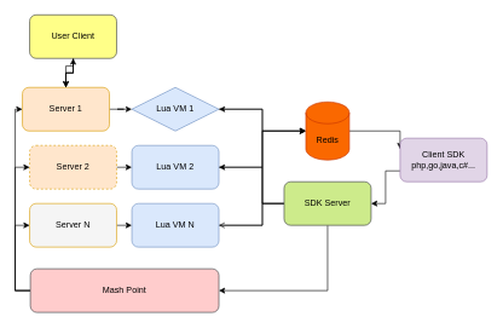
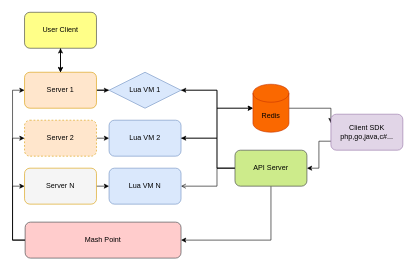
  <mxCell id="0" />
  <mxCell id="1" parent="0" />
  <mxCell id="2" style="edgeStyle=orthogonalEdgeStyle;rounded=0;orthogonalLoop=1;jettySize=auto;html=1;exitX=1;exitY=0.5;exitDx=0;exitDy=0;" parent="1" source="5" target="7" edge="1"><mxGeometry relative="1" as="geometry" /></mxCell>
  <mxCell id="3" style="edgeStyle=orthogonalEdgeStyle;rounded=0;orthogonalLoop=1;jettySize=auto;html=1;" parent="1" source="5" edge="1"><mxGeometry relative="1" as="geometry"><mxPoint x="100" y="60" as="targetPoint" /></mxGeometry></mxCell>
  <mxCell id="4" style="edgeStyle=orthogonalEdgeStyle;rounded=0;orthogonalLoop=1;jettySize=auto;html=1;entryX=0.5;entryY=1;entryDx=0;entryDy=0;" parent="1" source="5" target="31" edge="1"><mxGeometry relative="1" as="geometry" /></mxCell>
- <mxCell id="5" value="Server 1" style="rounded=1;whiteSpace=wrap;html=1;fillColor=#ffe6cc;strokeColor=#d79b00;" parent="1" vertex="1"><mxGeometry x="30" y="120" width="120" height="60" as="geometry" /></mxCell>
+ <mxCell id="5" value="Server 1" style="rounded=1;whiteSpace=wrap;html=1;fillColor=#ffe6cc;strokeColor=#d79b00;" parent="1" vertex="1"><mxGeometry x="40" y="120" width="120" height="60" as="geometry" /></mxCell>
  <mxCell id="6" style="edgeStyle=orthogonalEdgeStyle;rounded=0;orthogonalLoop=1;jettySize=auto;html=1;entryX=0;entryY=0.5;entryDx=0;entryDy=0;entryPerimeter=0;" parent="1" source="7" target="27" edge="1"><mxGeometry relative="1" as="geometry" /></mxCell>
  <mxCell id="7" value="Lua VM 1" style="rhombus;whiteSpace=wrap;html=1;fillColor=#dae8fc;strokeColor=#6c8ebf;" parent="1" vertex="1"><mxGeometry x="181" y="120" width="120" height="60" as="geometry" /></mxCell>
  <mxCell id="8" style="edgeStyle=orthogonalEdgeStyle;rounded=0;orthogonalLoop=1;jettySize=auto;html=1;exitX=1;exitY=0.5;exitDx=0;exitDy=0;entryX=0;entryY=0.5;entryDx=0;entryDy=0;" parent="1" source="9" target="11" edge="1"><mxGeometry relative="1" as="geometry" /></mxCell>
  <mxCell id="9" value="Server 2" style="rounded=1;whiteSpace=wrap;html=1;fillColor=#ffe6cc;strokeColor=#d79b00;dashed=1;" parent="1" vertex="1"><mxGeometry x="40" y="200" width="120" height="60" as="geometry" /></mxCell>
  <mxCell id="10" style="edgeStyle=orthogonalEdgeStyle;rounded=0;orthogonalLoop=1;jettySize=auto;html=1;entryX=0;entryY=0.5;entryDx=0;entryDy=0;entryPerimeter=0;" parent="1" source="11" target="27" edge="1"><mxGeometry relative="1" as="geometry" /></mxCell>
  <mxCell id="11" value="Lua VM 2" style="rounded=1;whiteSpace=wrap;html=1;fillColor=#dae8fc;strokeColor=#6c8ebf;" parent="1" vertex="1"><mxGeometry x="181" y="200" width="120" height="60" as="geometry" /></mxCell>
  <mxCell id="12" style="edgeStyle=orthogonalEdgeStyle;rounded=0;orthogonalLoop=1;jettySize=auto;html=1;entryX=1;entryY=0.5;entryDx=0;entryDy=0;exitX=0.5;exitY=1;exitDx=0;exitDy=0;" parent="1" source="17" target="21" edge="1"><mxGeometry relative="1" as="geometry"><Array as="points"><mxPoint x="451" y="400" /></Array></mxGeometry></mxCell>
  <mxCell id="13" style="edgeStyle=orthogonalEdgeStyle;rounded=0;orthogonalLoop=1;jettySize=auto;html=1;exitX=0;exitY=0.75;exitDx=0;exitDy=0;" edge="1" parent="1" source="28" target="17"><mxGeometry relative="1" as="geometry" /></mxCell>
  <mxCell id="14" style="edgeStyle=orthogonalEdgeStyle;rounded=0;orthogonalLoop=1;jettySize=auto;html=1;entryX=1;entryY=0.5;entryDx=0;entryDy=0;" edge="1" parent="1" source="17" target="7"><mxGeometry relative="1" as="geometry"><Array as="points"><mxPoint x="361" y="280" /><mxPoint x="361" y="150" /></Array></mxGeometry></mxCell>
  <mxCell id="15" style="edgeStyle=orthogonalEdgeStyle;rounded=0;orthogonalLoop=1;jettySize=auto;html=1;entryX=1;entryY=0.5;entryDx=0;entryDy=0;" edge="1" parent="1" source="17" target="11"><mxGeometry relative="1" as="geometry"><Array as="points"><mxPoint x="361" y="280" /><mxPoint x="361" y="230" /></Array></mxGeometry></mxCell>
  <mxCell id="16" style="edgeStyle=orthogonalEdgeStyle;rounded=0;orthogonalLoop=1;jettySize=auto;html=1;entryX=1;entryY=0.5;entryDx=0;entryDy=0;endArrow=open;" edge="1" parent="1" source="17" target="25"><mxGeometry relative="1" as="geometry"><Array as="points"><mxPoint x="361" y="280" /><mxPoint x="361" y="310" /></Array></mxGeometry></mxCell>
- <mxCell id="17" value="SDK Server" style="rounded=1;whiteSpace=wrap;html=1;fillColor=#cdeb8b;strokeColor=#36393d;" parent="1" vertex="1"><mxGeometry x="391" y="250" width="120" height="60" as="geometry" /></mxCell>
+ <mxCell id="17" value="API Server" style="rounded=1;whiteSpace=wrap;html=1;fillColor=#cdeb8b;strokeColor=#36393d;" parent="1" vertex="1"><mxGeometry x="391" y="250" width="120" height="60" as="geometry" /></mxCell>
  <mxCell id="18" style="edgeStyle=orthogonalEdgeStyle;rounded=0;orthogonalLoop=1;jettySize=auto;html=1;entryX=0;entryY=0.5;entryDx=0;entryDy=0;" parent="1" source="21" target="5" edge="1"><mxGeometry relative="1" as="geometry"><mxPoint x="11" y="170" as="targetPoint" /><Array as="points"><mxPoint x="20" y="400" /><mxPoint x="20" y="150" /></Array></mxGeometry></mxCell>
  <mxCell id="19" style="edgeStyle=orthogonalEdgeStyle;rounded=0;orthogonalLoop=1;jettySize=auto;html=1;entryX=0;entryY=0.5;entryDx=0;entryDy=0;" parent="1" source="21" target="9" edge="1"><mxGeometry relative="1" as="geometry"><Array as="points"><mxPoint x="20" y="400" /><mxPoint x="20" y="230" /></Array></mxGeometry></mxCell>
  <mxCell id="20" style="edgeStyle=orthogonalEdgeStyle;rounded=0;orthogonalLoop=1;jettySize=auto;html=1;entryX=0;entryY=0.5;entryDx=0;entryDy=0;" parent="1" source="21" target="23" edge="1"><mxGeometry relative="1" as="geometry"><Array as="points"><mxPoint x="20" y="400" /><mxPoint x="20" y="310" /></Array></mxGeometry></mxCell>
  <mxCell id="21" value="Mash Point" style="rounded=1;whiteSpace=wrap;html=1;fillColor=#ffcccc;strokeColor=#36393d;" parent="1" vertex="1"><mxGeometry x="41" y="370" width="260" height="60" as="geometry" /></mxCell>
  <mxCell id="22" style="edgeStyle=orthogonalEdgeStyle;rounded=0;orthogonalLoop=1;jettySize=auto;html=1;exitX=1;exitY=0.5;exitDx=0;exitDy=0;entryX=0;entryY=0.5;entryDx=0;entryDy=0;" parent="1" source="23" target="25" edge="1"><mxGeometry relative="1" as="geometry" /></mxCell>
  <mxCell id="23" value="Server N" style="rounded=1;whiteSpace=wrap;html=1;fillColor=#f5f5f5;strokeColor=#d79b00;" parent="1" vertex="1"><mxGeometry x="40" y="280" width="120" height="60" as="geometry" /></mxCell>
- <mxCell id="24" style="edgeStyle=orthogonalEdgeStyle;rounded=0;orthogonalLoop=1;jettySize=auto;html=1;entryX=0;entryY=0.5;entryDx=0;entryDy=0;entryPerimeter=0;" parent="1" source="25" target="27" edge="1"><mxGeometry relative="1" as="geometry"><mxPoint x="380" y="280" as="targetPoint" /></mxGeometry></mxCell>
  <mxCell id="25" value="Lua VM N" style="rounded=1;whiteSpace=wrap;html=1;fillColor=#dae8fc;strokeColor=#6c8ebf;" parent="1" vertex="1"><mxGeometry x="181" y="280" width="120" height="60" as="geometry" /></mxCell>
  <mxCell id="26" style="edgeStyle=orthogonalEdgeStyle;rounded=0;orthogonalLoop=1;jettySize=auto;html=1;entryX=0;entryY=0.25;entryDx=0;entryDy=0;" edge="1" parent="1" source="27" target="28"><mxGeometry relative="1" as="geometry"><Array as="points"><mxPoint x="551" y="180" /><mxPoint x="551" y="205" /></Array></mxGeometry></mxCell>
  <mxCell id="27" value="Redis" style="shape=cylinder3;whiteSpace=wrap;html=1;boundedLbl=1;backgroundOutline=1;size=15;fillColor=#fa6800;fontColor=#000000;strokeColor=#C73500;" parent="1" vertex="1"><mxGeometry x="421" y="140" width="60" height="80" as="geometry" /></mxCell>
  <mxCell id="28" value="Client SDK&lt;br&gt;php,go,java,c#..." style="rounded=1;whiteSpace=wrap;html=1;fillColor=#e1d5e7;strokeColor=#9673a6;" parent="1" vertex="1"><mxGeometry x="551" y="190" width="120" height="60" as="geometry" /></mxCell>
  <mxCell id="29" style="edgeStyle=orthogonalEdgeStyle;rounded=0;orthogonalLoop=1;jettySize=auto;html=1;entryX=0.5;entryY=0;entryDx=0;entryDy=0;" parent="1" source="31" target="5" edge="1"><mxGeometry relative="1" as="geometry" /></mxCell>
  <mxCell id="30" value="" style="edgeStyle=orthogonalEdgeStyle;rounded=0;orthogonalLoop=1;jettySize=auto;html=1;exitX=0.5;exitY=1;exitDx=0;exitDy=0;" parent="1" source="31" target="5" edge="1"><mxGeometry relative="1" as="geometry"><mxPoint x="100" y="70" as="sourcePoint" /></mxGeometry></mxCell>
  <mxCell id="31" value="User Client" style="rounded=1;whiteSpace=wrap;html=1;fillColor=#ffff88;strokeColor=#36393d;" parent="1" vertex="1"><mxGeometry x="40" y="20" width="120" height="60" as="geometry" /></mxCell>
